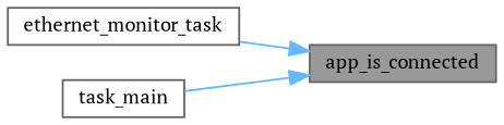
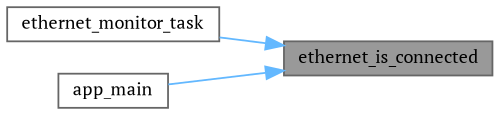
  digraph {
    fontname="PT Serif"
    rankdir=RL
    node [color=grey40 fillcolor=white fontname="PT Serif" fontsize=10 shape=box style=filled]
    edge [color=steelblue1 dir=back fontname="PT Serif" fontsize=10 labelfontname=Helvetica labelfontsize=10 style=solid]
-   n1 [color=gray40 fillcolor=grey60 fontcolor=black height=0.2 label=app_is_connected width=0.4]
+   n1 [color=gray40 fillcolor=grey60 fontcolor=black height=0.2 label=ethernet_is_connected width=0.4]
    n2 [height=0.2 label=ethernet_monitor_task width=0.4]
-   n3 [height=0.2 label=task_main width=0.4]
+   n3 [height=0.2 label=app_main width=0.4]
    n1 -> n2
    n1 -> n3
  }
